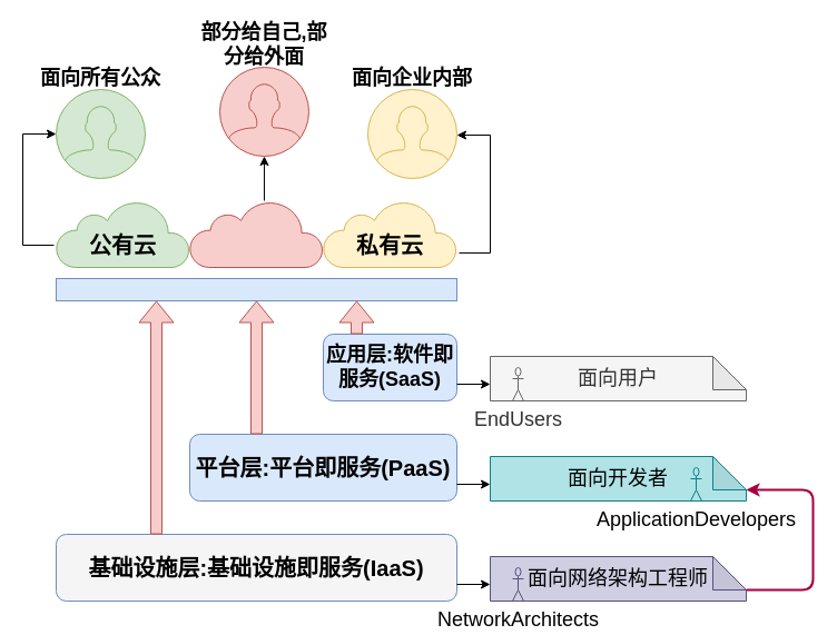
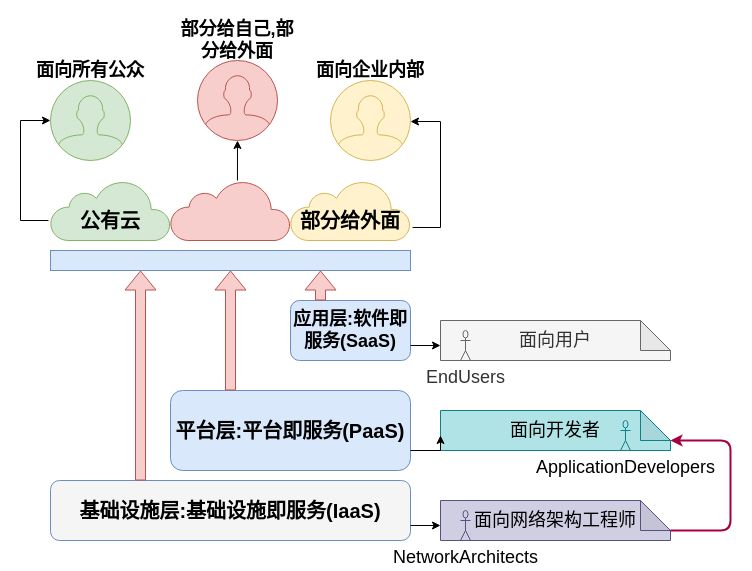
  <mxCell id="0" />
  <mxCell id="1" parent="0" />
  <mxCell id="2" value="" style="group" vertex="1" connectable="0" parent="1"><mxGeometry x="20" y="20" width="420" height="520" as="geometry" /></mxCell>
  <mxCell id="3" value="" style="rounded=0;whiteSpace=wrap;html=1;fillColor=#dae8fc;strokeColor=#6c8ebf;strokeWidth=1;fontSize=20;fontStyle=1" parent="2" vertex="1"><mxGeometry x="30" y="230" width="360" height="20" as="geometry" /></mxCell>
  <mxCell id="4" value="应用层:软件即服务(SaaS)" style="rounded=1;whiteSpace=wrap;html=1;fillColor=#dae8fc;strokeColor=#6c8ebf;strokeWidth=1;fontSize=18;fontStyle=1" parent="2" vertex="1"><mxGeometry x="270" y="280" width="120" height="60" as="geometry" /></mxCell>
- <mxCell id="5" value="平台层:平台即服务(PaaS)" style="rounded=1;whiteSpace=wrap;html=1;fillColor=#dae8fc;strokeColor=#6c8ebf;strokeWidth=1;fontSize=20;fontStyle=1" parent="2" vertex="1"><mxGeometry x="150" y="370" width="240" height="60" as="geometry" /></mxCell>
+ <mxCell id="5" value="平台层:平台即服务(PaaS)" style="rounded=1;whiteSpace=wrap;html=1;fillColor=#dae8fc;strokeColor=#6c8ebf;strokeWidth=1;fontSize=20;fontStyle=1" parent="2" vertex="1"><mxGeometry x="150" y="370" width="240" height="80" as="geometry" /></mxCell>
  <mxCell id="6" value="基础设施层:基础设施即服务(IaaS)" style="rounded=1;whiteSpace=wrap;html=1;fillColor=#f5f5f5;strokeColor=#6c8ebf;strokeWidth=1;fontSize=20;fontStyle=1;" parent="2" vertex="1"><mxGeometry x="30" y="460" width="360" height="60" as="geometry" /></mxCell>
  <mxCell id="7" value="" style="shape=flexArrow;endArrow=classic;html=1;exitX=0.25;exitY=0;exitDx=0;exitDy=0;entryX=0.25;entryY=1;entryDx=0;entryDy=0;fillColor=#f8cecc;strokeColor=#b85450;strokeWidth=1;fontSize=20;fontStyle=1" edge="1" parent="2" source="6" target="3"><mxGeometry width="50" height="50" relative="1" as="geometry"><mxPoint x="100" y="440" as="sourcePoint" /><mxPoint x="150" y="390" as="targetPoint" /></mxGeometry></mxCell>
  <mxCell id="8" value="" style="shape=flexArrow;endArrow=classic;html=1;exitX=0.25;exitY=0;exitDx=0;exitDy=0;entryX=0.5;entryY=1;entryDx=0;entryDy=0;fillColor=#f8cecc;strokeColor=#b85450;strokeWidth=1;fontSize=20;fontStyle=1" edge="1" parent="2" source="5" target="3"><mxGeometry width="50" height="50" relative="1" as="geometry"><mxPoint x="210" y="370" as="sourcePoint" /><mxPoint x="260" y="320" as="targetPoint" /></mxGeometry></mxCell>
  <mxCell id="9" value="" style="shape=flexArrow;endArrow=classic;html=1;exitX=0.25;exitY=0;exitDx=0;exitDy=0;entryX=0.75;entryY=1;entryDx=0;entryDy=0;fillColor=#f8cecc;strokeColor=#b85450;strokeWidth=1;fontSize=20;fontStyle=1" edge="1" parent="2" source="4" target="3"><mxGeometry width="50" height="50" relative="1" as="geometry"><mxPoint x="150" y="360" as="sourcePoint" /><mxPoint x="200" y="310" as="targetPoint" /></mxGeometry></mxCell>
  <mxCell id="10" value="" style="html=1;verticalLabelPosition=bottom;align=center;labelBackgroundColor=#ffffff;verticalAlign=top;strokeWidth=1;strokeColor=#b85450;shadow=0;dashed=0;shape=mxgraph.ios7.icons.user;fillColor=#f8cecc;fontSize=20;fontStyle=1" vertex="1" parent="2"><mxGeometry x="177" y="40" width="80" height="80" as="geometry" /></mxCell>
  <mxCell id="11" value="" style="html=1;verticalLabelPosition=bottom;align=center;labelBackgroundColor=#ffffff;verticalAlign=top;strokeWidth=1;strokeColor=#d6b656;shadow=0;dashed=0;shape=mxgraph.ios7.icons.cloud;fillColor=#fff2cc;fontSize=20;fontStyle=1" vertex="1" parent="2"><mxGeometry x="270" y="160" width="120" height="60" as="geometry" /></mxCell>
  <mxCell id="12" value="" style="html=1;verticalLabelPosition=bottom;align=center;labelBackgroundColor=#ffffff;verticalAlign=top;strokeWidth=1;strokeColor=#b85450;shadow=0;dashed=0;shape=mxgraph.ios7.icons.cloud;fillColor=#f8cecc;fontSize=20;fontStyle=1" vertex="1" parent="2"><mxGeometry x="150" y="160" width="120" height="60" as="geometry" /></mxCell>
  <mxCell id="13" value="" style="html=1;verticalLabelPosition=bottom;align=center;labelBackgroundColor=#ffffff;verticalAlign=top;strokeWidth=1;strokeColor=#82b366;shadow=0;dashed=0;shape=mxgraph.ios7.icons.cloud;fillColor=#d5e8d4;fontSize=20;fontStyle=1" vertex="1" parent="2"><mxGeometry x="30" y="160" width="120" height="60" as="geometry" /></mxCell>
  <mxCell id="14" value="" style="html=1;verticalLabelPosition=bottom;align=center;labelBackgroundColor=#ffffff;verticalAlign=top;strokeWidth=1;strokeColor=#82b366;shadow=0;dashed=0;shape=mxgraph.ios7.icons.user;fillColor=#d5e8d4;fontSize=20;fontStyle=1" vertex="1" parent="2"><mxGeometry x="30" y="60" width="80" height="80" as="geometry" /></mxCell>
  <mxCell id="15" value="" style="html=1;verticalLabelPosition=bottom;align=center;labelBackgroundColor=#ffffff;verticalAlign=top;strokeWidth=1;strokeColor=#d6b656;shadow=0;dashed=0;shape=mxgraph.ios7.icons.user;fillColor=#fff2cc;fontSize=20;fontStyle=1" vertex="1" parent="2"><mxGeometry x="310" y="60" width="80" height="80" as="geometry" /></mxCell>
  <mxCell id="16" value="" style="endArrow=classic;html=1;exitX=0.558;exitY=0;exitDx=0;exitDy=0;exitPerimeter=0;strokeWidth=1;fontSize=20;fontStyle=1" edge="1" parent="2" source="12" target="10"><mxGeometry width="50" height="50" relative="1" as="geometry"><mxPoint x="270" y="310" as="sourcePoint" /><mxPoint x="320" y="260" as="targetPoint" /></mxGeometry></mxCell>
  <mxCell id="17" value="" style="endArrow=classic;html=1;exitX=-0.017;exitY=0.667;exitDx=0;exitDy=0;exitPerimeter=0;entryX=0;entryY=0.5;entryDx=0;entryDy=0;entryPerimeter=0;rounded=0;strokeWidth=1;fontSize=20;fontStyle=1" edge="1" parent="2" source="13" target="14"><mxGeometry width="50" height="50" relative="1" as="geometry"><mxPoint y="200" as="sourcePoint" /><mxPoint x="50" y="150" as="targetPoint" /><Array as="points"><mxPoint y="200" /><mxPoint y="100" /></Array></mxGeometry></mxCell>
  <mxCell id="18" value="" style="endArrow=classic;html=1;exitX=1.017;exitY=0.783;exitDx=0;exitDy=0;exitPerimeter=0;entryX=1;entryY=0.513;entryDx=0;entryDy=0;entryPerimeter=0;rounded=0;strokeWidth=1;fontSize=20;fontStyle=1" edge="1" parent="2" source="11" target="15"><mxGeometry width="50" height="50" relative="1" as="geometry"><mxPoint x="27.96" y="210.02" as="sourcePoint" /><mxPoint x="30" y="110" as="targetPoint" /><Array as="points"><mxPoint x="420" y="207" /><mxPoint x="420" y="101" /></Array></mxGeometry></mxCell>
  <mxCell id="19" value="公有云" style="text;html=1;strokeColor=none;fillColor=none;align=center;verticalAlign=middle;whiteSpace=wrap;rounded=0;strokeWidth=1;fontSize=20;fontStyle=1" vertex="1" parent="2"><mxGeometry x="30" y="190" width="120" height="20" as="geometry" /></mxCell>
- <mxCell id="20" value="私有云" style="text;html=1;strokeColor=none;fillColor=none;align=center;verticalAlign=middle;whiteSpace=wrap;rounded=0;strokeWidth=1;fontSize=20;fontStyle=1" vertex="1" parent="2"><mxGeometry x="270" y="190" width="120" height="20" as="geometry" /></mxCell>
+ <mxCell id="20" value="部分给外面" style="text;html=1;strokeColor=none;fillColor=none;align=center;verticalAlign=middle;whiteSpace=wrap;rounded=0;strokeWidth=1;fontSize=20;fontStyle=1" vertex="1" parent="2"><mxGeometry x="270" y="190" width="120" height="20" as="geometry" /></mxCell>
  <mxCell id="21" value="面向所有公众" style="text;html=1;strokeColor=none;fillColor=none;align=center;verticalAlign=middle;whiteSpace=wrap;rounded=0;strokeWidth=1;fontSize=18;fontStyle=1" vertex="1" parent="2"><mxGeometry x="10" y="40" width="120" height="20" as="geometry" /></mxCell>
  <mxCell id="22" value="部分给自己,部分给外面" style="text;html=1;strokeColor=none;fillColor=none;align=center;verticalAlign=middle;whiteSpace=wrap;rounded=0;strokeWidth=1;fontSize=18;fontStyle=1" vertex="1" parent="2"><mxGeometry x="157" width="120" height="40" as="geometry" /></mxCell>
  <mxCell id="23" value="面向企业内部" style="text;html=1;strokeColor=none;fillColor=none;align=center;verticalAlign=middle;whiteSpace=wrap;rounded=0;strokeWidth=1;fontSize=18;fontStyle=1" vertex="1" parent="2"><mxGeometry x="290" y="40" width="120" height="20" as="geometry" /></mxCell>
  <mxCell id="24" value="面向用户" style="shape=note;whiteSpace=wrap;html=1;backgroundOutline=1;darkOpacity=0.05;strokeWidth=1;fontSize=18;fillColor=#f5f5f5;strokeColor=#666666;fontColor=#333333;" vertex="1" parent="1"><mxGeometry x="440" y="320" width="230" height="40" as="geometry" /></mxCell>
  <mxCell id="25" value="面向网络架构工程师" style="shape=note;whiteSpace=wrap;html=1;backgroundOutline=1;darkOpacity=0.05;strokeWidth=1;fontSize=18;fillColor=#d0cee2;strokeColor=#56517e;" vertex="1" parent="1"><mxGeometry x="440" y="500" width="230" height="40" as="geometry" /></mxCell>
  <mxCell id="26" value="面向开发者" style="shape=note;whiteSpace=wrap;html=1;backgroundOutline=1;darkOpacity=0.05;strokeWidth=1;fontSize=18;fillColor=#b0e3e6;strokeColor=#0e8088;" vertex="1" parent="1"><mxGeometry x="440" y="410" width="230" height="40" as="geometry" /></mxCell>
  <mxCell id="27" value="EndUsers" style="shape=umlActor;verticalLabelPosition=bottom;labelBackgroundColor=#ffffff;verticalAlign=top;html=1;outlineConnect=0;strokeWidth=1;fontSize=18;fillColor=#f5f5f5;strokeColor=#666666;fontColor=#333333;" vertex="1" parent="1"><mxGeometry x="460" y="330" width="10" height="30" as="geometry" /></mxCell>
  <mxCell id="28" value="NetworkArchitects" style="shape=umlActor;verticalLabelPosition=bottom;labelBackgroundColor=#ffffff;verticalAlign=top;html=1;outlineConnect=0;strokeWidth=1;fontSize=18;fillColor=#d0cee2;strokeColor=#56517e;" vertex="1" parent="1"><mxGeometry x="460" y="510" width="10" height="30" as="geometry" /></mxCell>
  <mxCell id="29" value="ApplicationDevelopers" style="shape=umlActor;verticalLabelPosition=bottom;labelBackgroundColor=#ffffff;verticalAlign=top;html=1;outlineConnect=0;strokeWidth=1;fontSize=18;fillColor=#b0e3e6;strokeColor=#0e8088;" vertex="1" parent="1"><mxGeometry x="620" y="420" width="10" height="30" as="geometry" /></mxCell>
  <mxCell id="30" style="edgeStyle=orthogonalEdgeStyle;rounded=0;orthogonalLoop=1;jettySize=auto;html=1;exitX=1;exitY=0.75;exitDx=0;exitDy=0;strokeWidth=1;fontSize=18;" edge="1" parent="1" source="4"><mxGeometry relative="1" as="geometry"><mxPoint x="440" y="345" as="targetPoint" /></mxGeometry></mxCell>
  <mxCell id="31" style="edgeStyle=orthogonalEdgeStyle;rounded=0;orthogonalLoop=1;jettySize=auto;html=1;exitX=1;exitY=0.75;exitDx=0;exitDy=0;strokeWidth=1;fontSize=18;" edge="1" parent="1" source="5"><mxGeometry relative="1" as="geometry"><mxPoint x="440" y="435" as="targetPoint" /></mxGeometry></mxCell>
  <mxCell id="32" style="edgeStyle=orthogonalEdgeStyle;rounded=0;orthogonalLoop=1;jettySize=auto;html=1;exitX=1;exitY=0.75;exitDx=0;exitDy=0;strokeWidth=1;fontSize=18;" edge="1" parent="1" source="6"><mxGeometry relative="1" as="geometry"><mxPoint x="440" y="525" as="targetPoint" /></mxGeometry></mxCell>
  <mxCell id="33" value="" style="group;fontStyle=0" vertex="1" connectable="0" parent="1"><mxGeometry x="730" y="350" height="180" as="geometry" /></mxCell>
  <mxCell id="34" value="" style="endArrow=classic;html=1;strokeWidth=2;fontSize=18;rounded=1;fillColor=#d80073;strokeColor=#A50040;" edge="1" parent="33"><mxGeometry width="50" height="50" relative="1" as="geometry"><mxPoint x="-60" y="180" as="sourcePoint" /><mxPoint x="-60" y="90" as="targetPoint" /><Array as="points"><mxPoint y="180" /><mxPoint y="90" /></Array></mxGeometry></mxCell>
